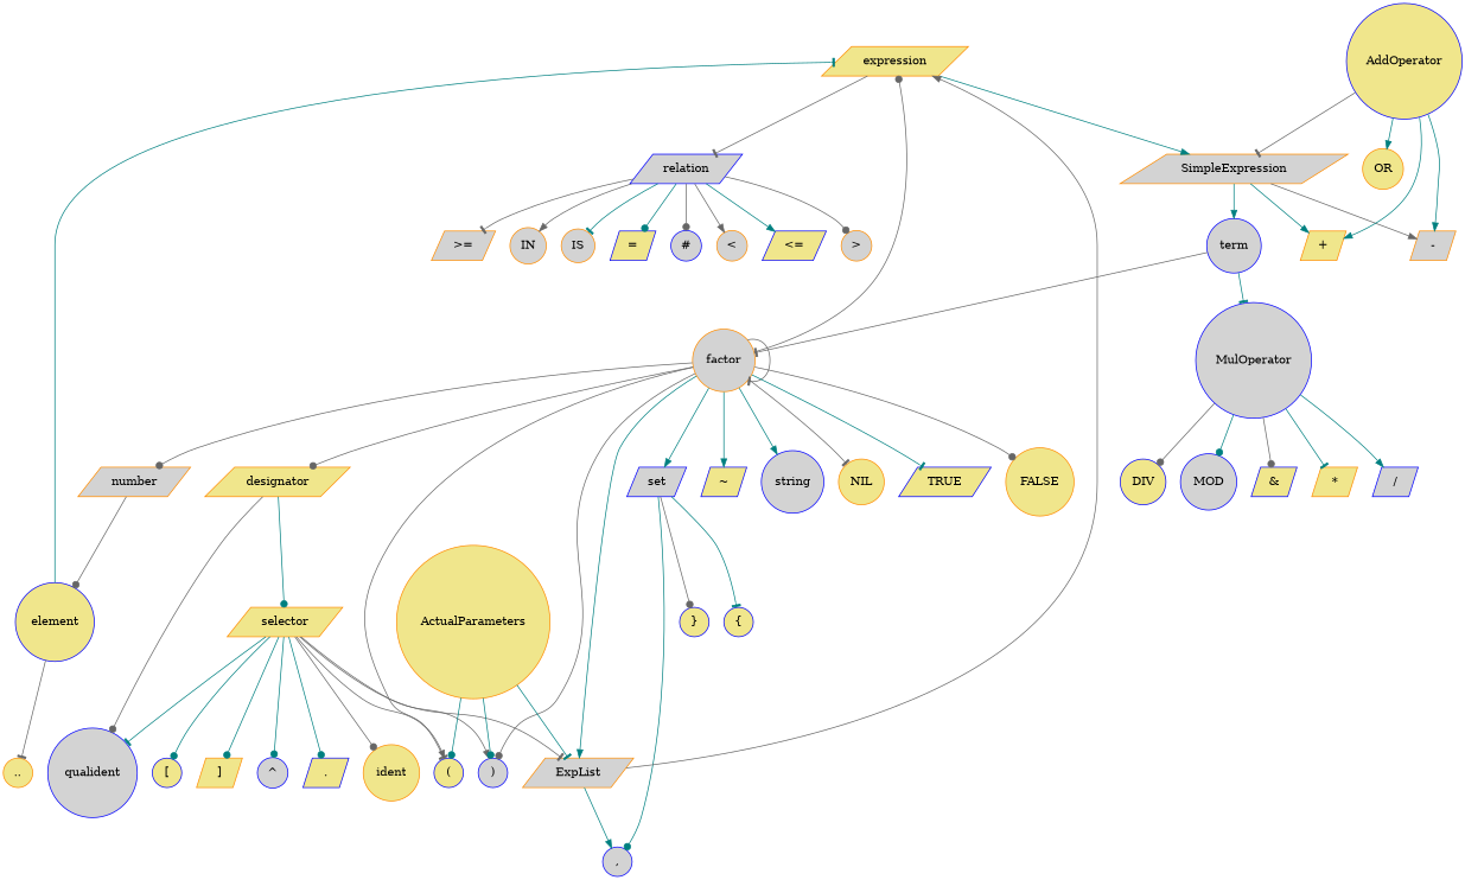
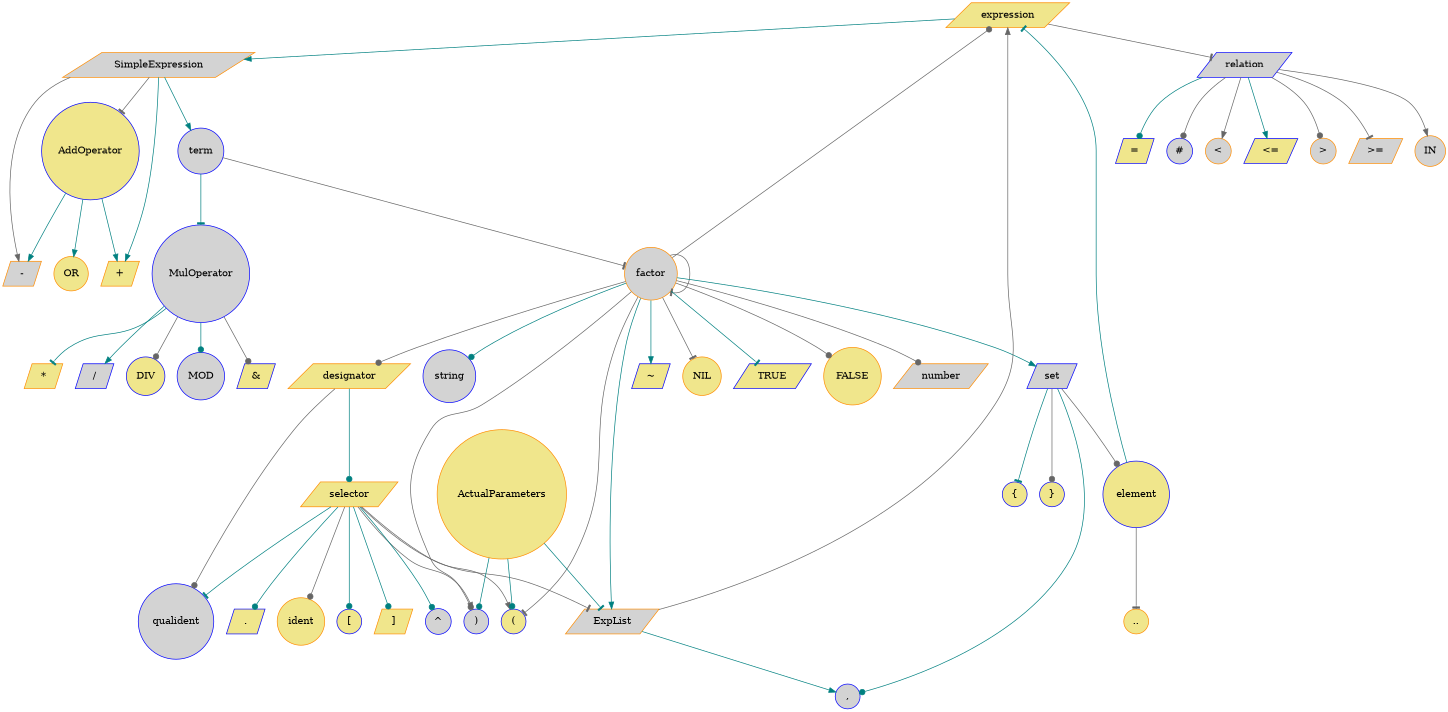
  digraph {
    node [color=blue fillcolor=khaki shape=circle style=filled]
    edge [arrowhead=dot color=teal]
    expression [color=darkorange shape=parallelogram]
    SimpleExpression [color=darkorange fillcolor=lightgrey shape=parallelogram]
    relation [fillcolor=lightgrey shape=parallelogram]
    "+" [color=darkorange shape=parallelogram]
    "-" [color=darkorange fillcolor=lightgrey shape=parallelogram]
    term [fillcolor=lightgrey]
    AddOperator
    "=" [shape=parallelogram]
    "#" [fillcolor=lightgrey]
    "<" [color=darkorange fillcolor=lightgrey]
    "<=" [shape=parallelogram]
    ">" [color=darkorange fillcolor=lightgrey]
    ">=" [color=darkorange fillcolor=lightgrey shape=parallelogram]
    IN [color=darkorange fillcolor=lightgrey]
-   IS [color=darkorange fillcolor=lightgrey]
    factor [color=darkorange fillcolor=lightgrey]
    MulOperator [fillcolor=lightgrey]
    OR [color=darkorange]
    number [color=darkorange fillcolor=lightgrey shape=parallelogram]
    string [fillcolor=lightgrey]
    NIL [color=darkorange]
    TRUE [shape=parallelogram]
    FALSE [color=darkorange]
    set [fillcolor=lightgrey shape=parallelogram]
    designator [color=darkorange shape=parallelogram]
    "("
    ")" [fillcolor=lightgrey]
    "~" [shape=parallelogram]
    ExpList [color=darkorange fillcolor=lightgrey shape=parallelogram]
    "*" [color=darkorange shape=parallelogram]
    "/" [fillcolor=lightgrey shape=parallelogram]
    DIV
    MOD [fillcolor=lightgrey]
    "&" [shape=parallelogram]
    "{"
    element
    "," [fillcolor=lightgrey]
    "}"
    qualident [fillcolor=lightgrey]
    selector [color=darkorange shape=parallelogram]
    ActualParameters [color=darkorange]
    ".." [color=darkorange]
    "." [shape=parallelogram]
    ident [color=darkorange]
    "["
    "]" [color=darkorange shape=parallelogram]
    "^" [fillcolor=lightgrey]
    expression -> SimpleExpression [arrowhead=normal]
    expression -> relation [arrowhead=tee color=gray40]
    SimpleExpression -> "+" [arrowhead=normal]
    SimpleExpression -> "-" [arrowhead=normal color=gray40]
    SimpleExpression -> term [arrowhead=normal]
-   AddOperator -> SimpleExpression [arrowhead=tee color=gray40]
+   SimpleExpression -> AddOperator [arrowhead=tee color=gray40]
    relation -> "="
    relation -> "#" [color=gray40]
    relation -> "<" [arrowhead=normal color=gray40]
    relation -> "<=" [arrowhead=normal]
    relation -> ">" [color=gray40]
    relation -> ">=" [arrowhead=tee color=gray40]
    relation -> IN [arrowhead=normal color=gray40]
-   relation -> IS [arrowhead=tee]
    term -> factor [arrowhead=tee color=gray40]
    term -> MulOperator [arrowhead=tee]
    AddOperator -> "+" [arrowhead=normal]
    AddOperator -> "-" [arrowhead=normal]
    AddOperator -> OR [arrowhead=normal]
    factor -> expression [color=gray40]
    factor -> factor [arrowhead=tee color=gray40]
    factor -> number [color=gray40]
-   factor -> string [arrowhead=normal]
+   factor -> string
    factor -> NIL [arrowhead=tee color=gray40]
    factor -> TRUE [arrowhead=tee]
    factor -> FALSE [color=gray40]
    factor -> set [arrowhead=normal]
    factor -> designator [color=gray40]
    factor -> "(" [arrowhead=tee color=gray40]
    factor -> ")" [color=gray40]
    factor -> "~" [arrowhead=normal]
    factor -> ExpList [arrowhead=normal]
    MulOperator -> "*" [arrowhead=tee]
    MulOperator -> "/" [arrowhead=normal]
    MulOperator -> DIV [color=gray40]
    MulOperator -> MOD
    MulOperator -> "&" [color=gray40]
    set -> "{" [arrowhead=tee]
-   number -> element [color=gray40]
+   set -> element [color=gray40]
    set -> ","
    set -> "}" [color=gray40]
    designator -> qualident [color=gray40]
    designator -> selector
    ExpList -> expression [arrowhead=normal color=gray40]
    ExpList -> "," [arrowhead=normal]
    element -> expression [arrowhead=tee]
    element -> ".." [arrowhead=tee color=gray40]
    selector -> "(" [arrowhead=normal color=gray40]
    selector -> ")" [arrowhead=normal color=gray40]
    selector -> ExpList [arrowhead=tee color=gray40]
    selector -> qualident [arrowhead=tee]
    selector -> "."
    selector -> ident [color=gray40]
    selector -> "["
    selector -> "]"
    selector -> "^"
    ActualParameters -> "("
    ActualParameters -> ")"
    ActualParameters -> ExpList [arrowhead=tee]
  }
